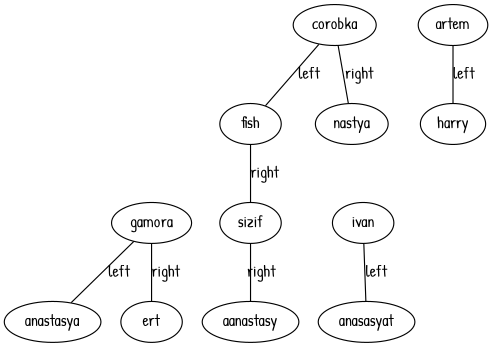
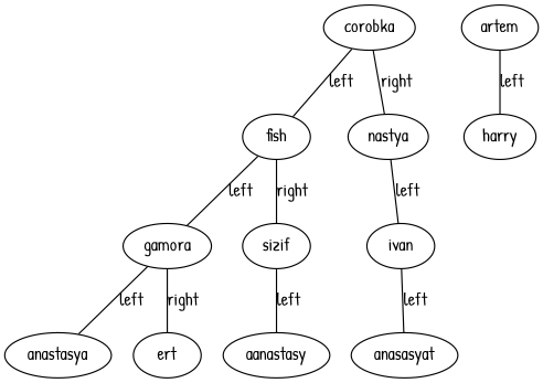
  graph {
    fontname="Patrick Hand"
    node [fontname="Patrick Hand"]
    edge [fontname="Patrick Hand"]
    corobka
    fish
    nastya
    gamora
    sizif
    ivan
    anastasya
    ert
    aanastasy
    anasasyat
    artem
    harry
    corobka -- fish [label=left]
    corobka -- nastya [label=right]
+   fish -- gamora [label=left]
    fish -- sizif [label=right]
+   nastya -- ivan [label=left]
    gamora -- anastasya [label=left]
    gamora -- ert [label=right]
-   sizif -- aanastasy [label=right]
+   sizif -- aanastasy [label=left]
    ivan -- anasasyat [label=left]
    artem -- harry [label=left]
  }
